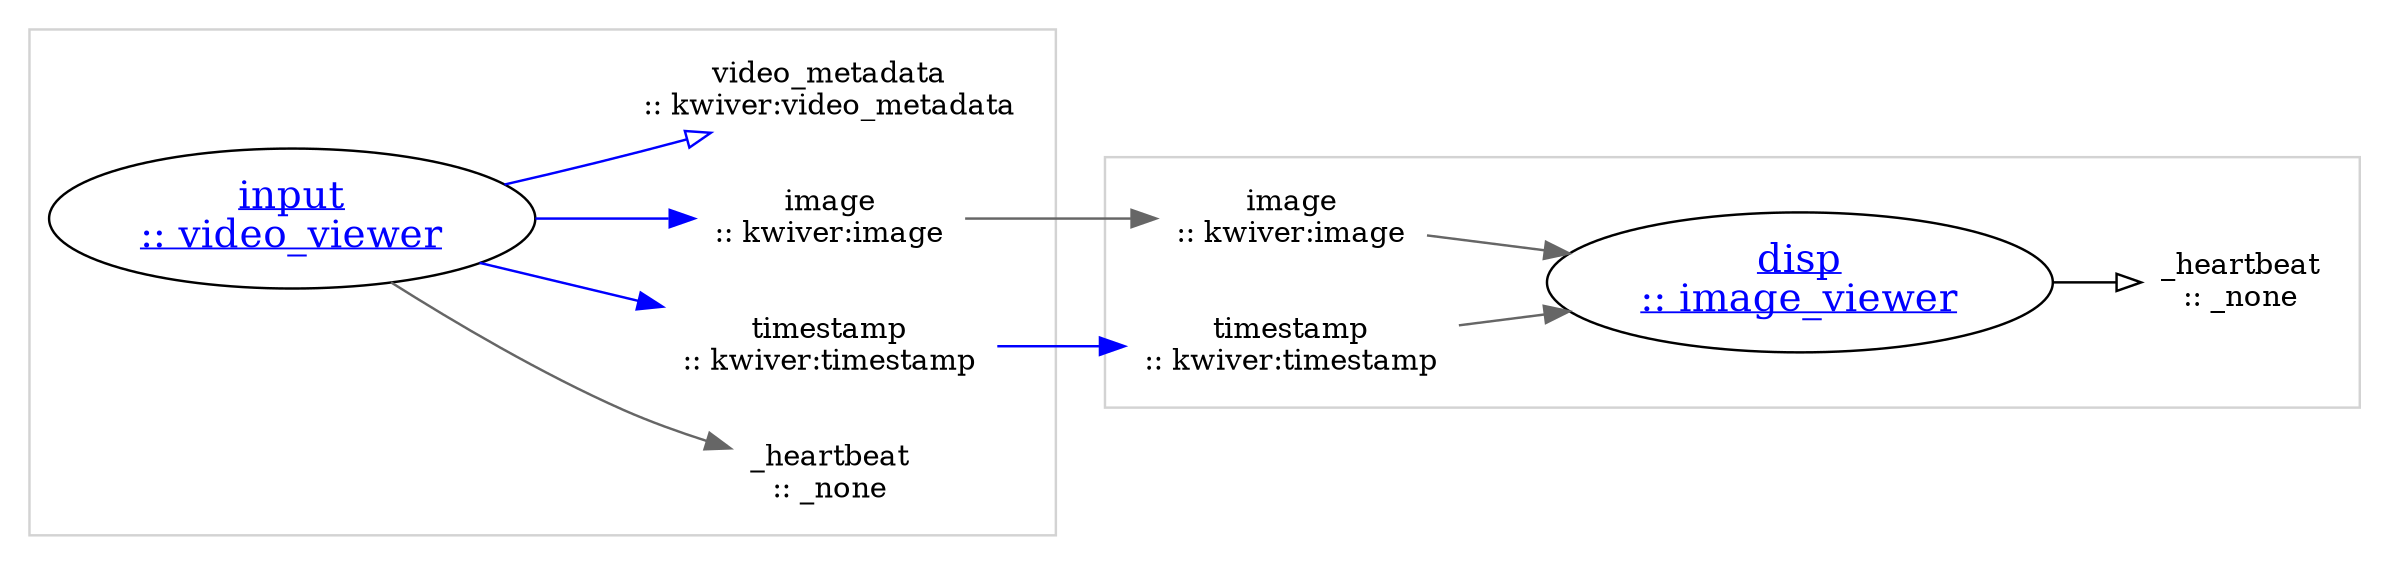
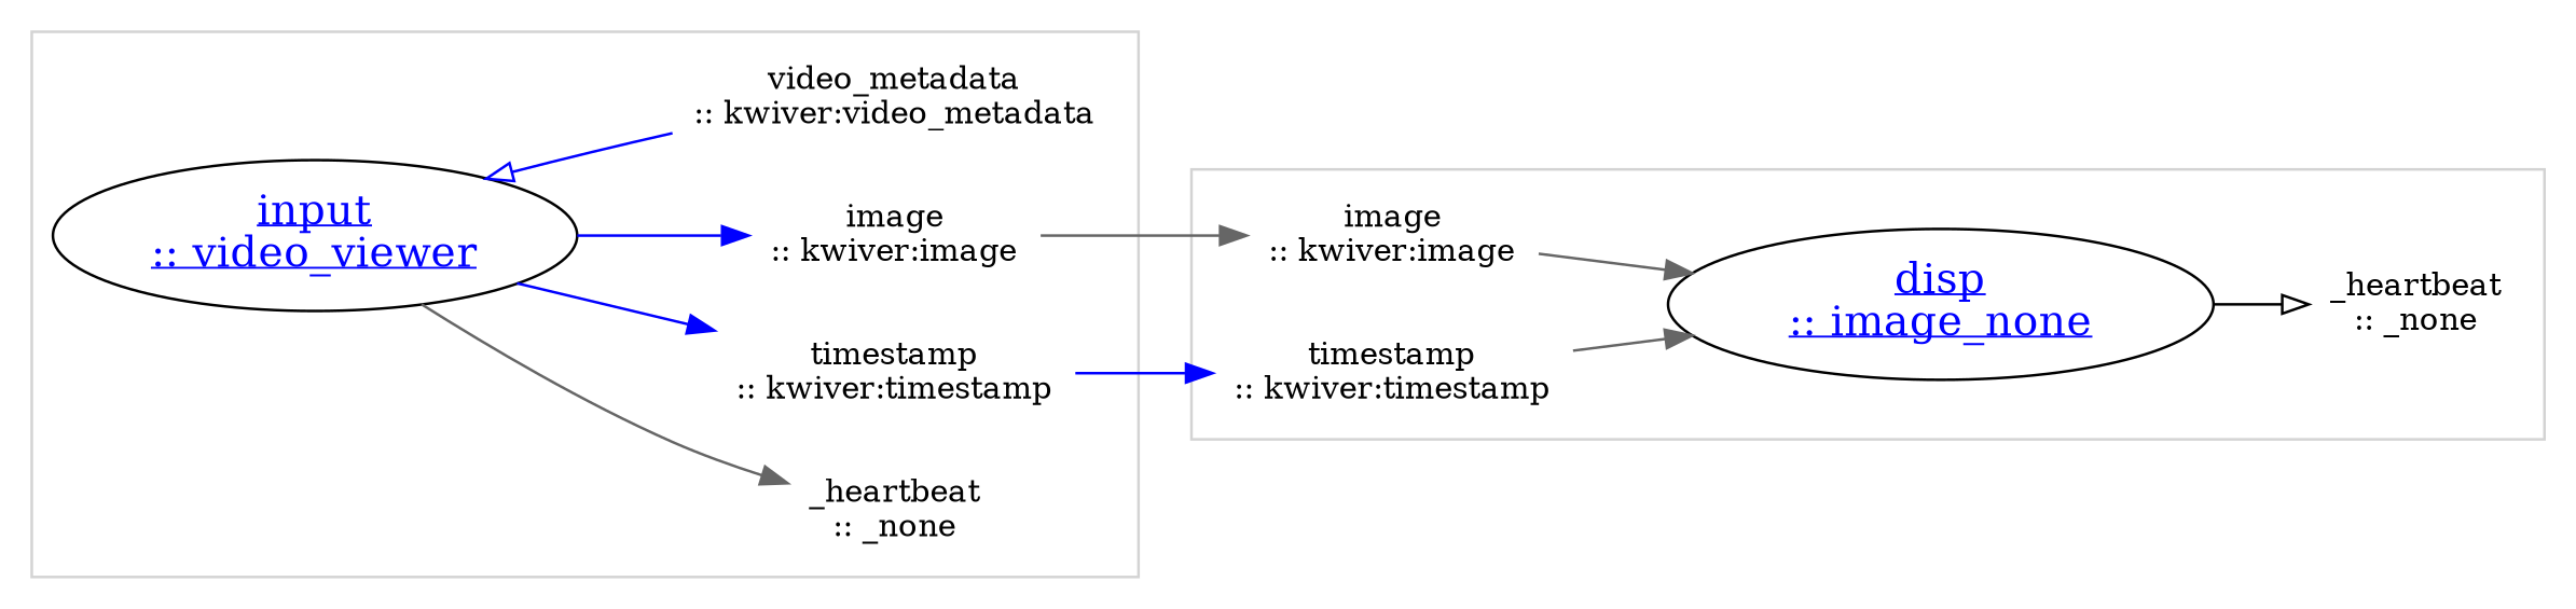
  strict digraph {
    clusterrank=local
    rankdir=LR
    node [fontsize=12 shape=none]
    edge [arrowhead=normal color=gray40]
-   n1 [fontcolor=blue fontsize=16 label=<<u>disp<br/>:: image_viewer</u>> rank=same shape=ellipse]
+   n1 [fontcolor=blue fontsize=16 label=<<u>disp<br/>:: image_none</u>> rank=same shape=ellipse]
    n2 [height=0 label="_heartbeat\n:: _none" width=0]
    n3 [height=0 label="image\n:: kwiver:image" width=0]
    n4 [height=0 label="timestamp\n:: kwiver:timestamp" width=0]
    n5 [fontcolor=blue fontsize=16 label=<<u>input<br/>:: video_viewer</u>> rank=same shape=ellipse]
    n6 [height=0 label="_heartbeat\n:: _none" width=0]
    n7 [height=0 label="image\n:: kwiver:image" width=0]
    n8 [height=0 label="timestamp\n:: kwiver:timestamp" width=0]
    n9 [height=0 label="video_metadata\n:: kwiver:video_metadata" width=0]
    subgraph cluster_1 {
      color=lightgray
      n1
      n2
      n3
      n4
    }
    subgraph cluster_2 {
      color=lightgray
      n5
      n6
      n7
      n8
      n9
    }
    n1 -> n2 [arrowhead=onormal color=black]
    n3 -> n1
    n4 -> n1
    n5 -> n6
    n5 -> n7 [color=blue]
    n5 -> n8 [color=blue]
-   n5 -> n9 [arrowhead=onormal color=blue]
+   n9 -> n5 [arrowhead=onormal color=blue]
    n7 -> n3 [minlen=1 weight=1]
    n8 -> n4 [color=blue minlen=1 weight=1]
  }
